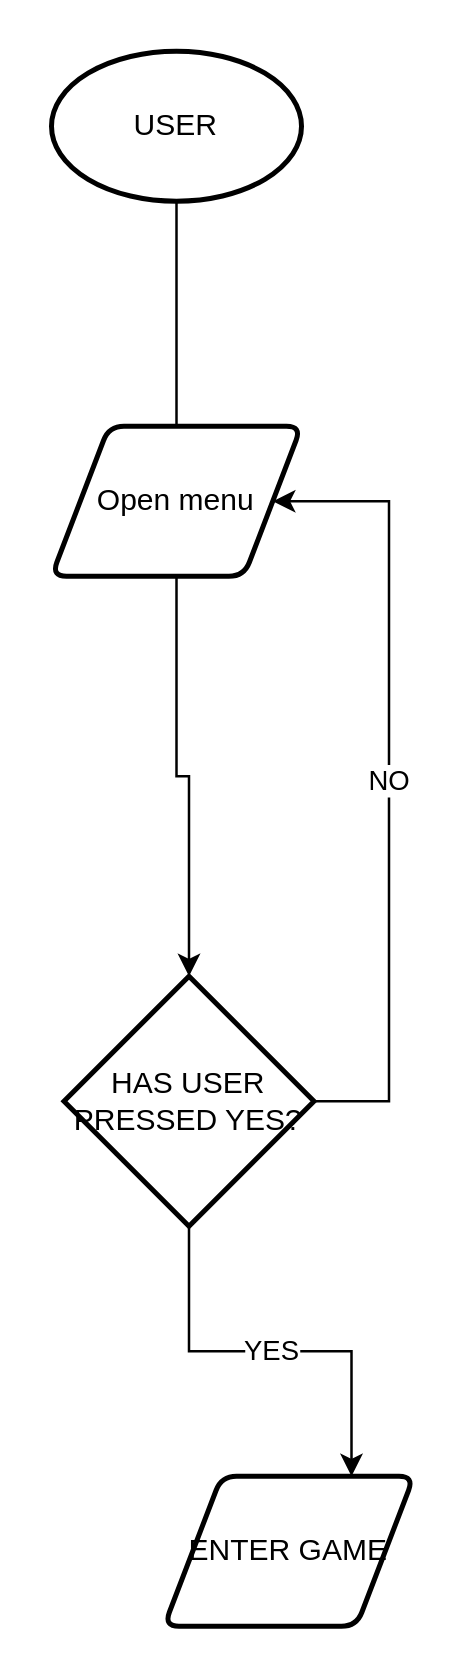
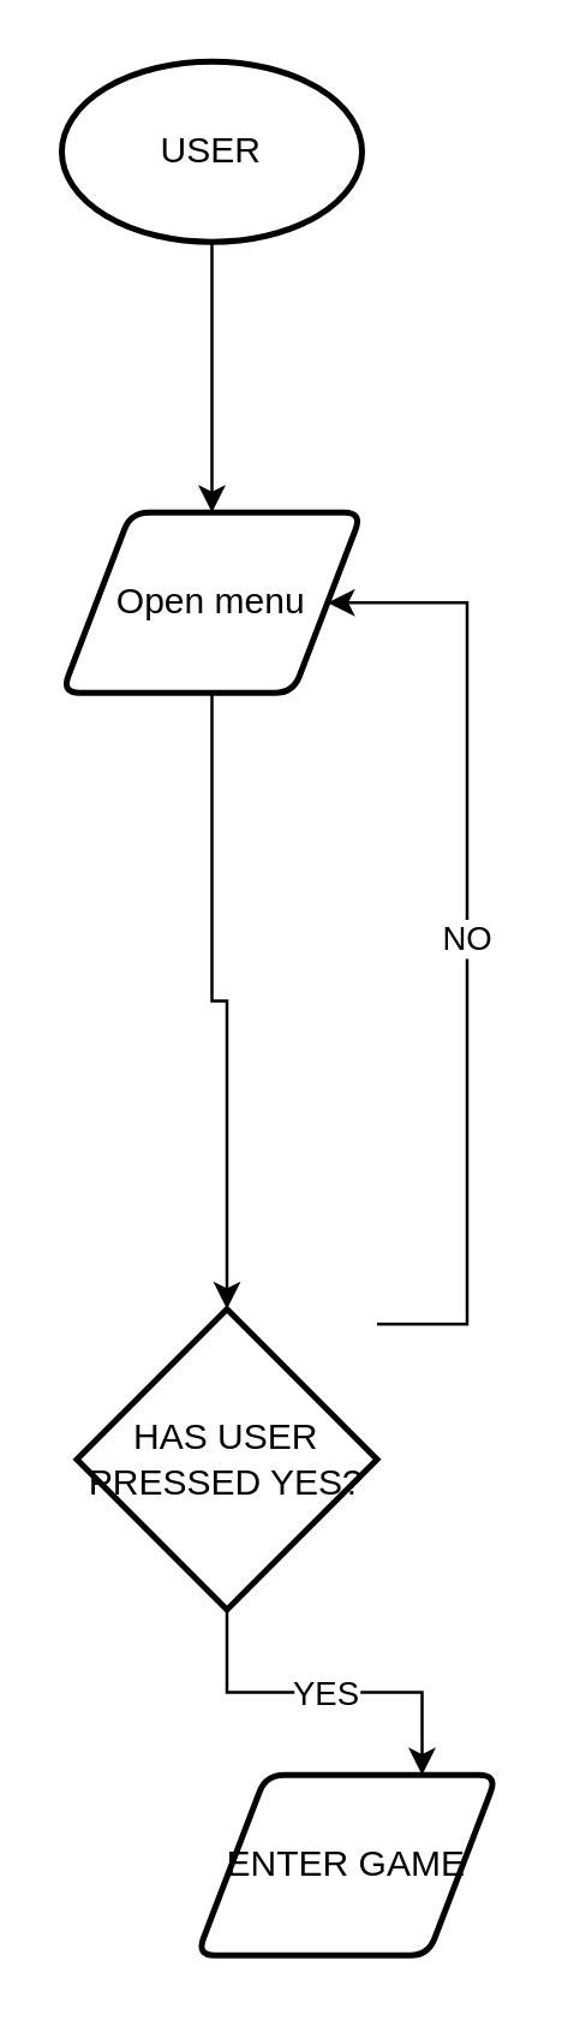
  <mxCell id="0" />
  <mxCell id="1" parent="0" />
- <mxCell id="2" style="edgeStyle=orthogonalEdgeStyle;rounded=0;orthogonalLoop=1;jettySize=auto;html=1;endArrow=none;" edge="1" parent="1" source="3" target="5"><mxGeometry relative="1" as="geometry" /></mxCell>
+ <mxCell id="2" style="edgeStyle=orthogonalEdgeStyle;rounded=0;orthogonalLoop=1;jettySize=auto;html=1;" edge="1" parent="1" source="3" target="5"><mxGeometry relative="1" as="geometry" /></mxCell>
  <mxCell id="3" value="USER" style="strokeWidth=2;html=1;shape=mxgraph.flowchart.start_1;whiteSpace=wrap;" vertex="1" parent="1"><mxGeometry x="20" y="20" width="100" height="60" as="geometry" /></mxCell>
  <mxCell id="4" style="edgeStyle=orthogonalEdgeStyle;rounded=0;orthogonalLoop=1;jettySize=auto;html=1;entryX=0.5;entryY=0;entryDx=0;entryDy=0;entryPerimeter=0;" edge="1" parent="1" source="5" target="8"><mxGeometry relative="1" as="geometry" /></mxCell>
  <mxCell id="5" value="Open menu" style="shape=parallelogram;html=1;strokeWidth=2;perimeter=parallelogramPerimeter;whiteSpace=wrap;rounded=1;arcSize=12;size=0.23;" vertex="1" parent="1"><mxGeometry x="20" y="170" width="100" height="60" as="geometry" /></mxCell>
  <mxCell id="6" value="NO" style="edgeStyle=orthogonalEdgeStyle;rounded=0;orthogonalLoop=1;jettySize=auto;html=1;entryX=1;entryY=0.5;entryDx=0;entryDy=0;" edge="1" parent="1" source="8" target="5"><mxGeometry relative="1" as="geometry"><Array as="points"><mxPoint x="155" y="440" /><mxPoint x="155" y="200" /></Array></mxGeometry></mxCell>
  <mxCell id="7" value="YES" style="edgeStyle=orthogonalEdgeStyle;rounded=0;orthogonalLoop=1;jettySize=auto;html=1;entryX=0.75;entryY=0;entryDx=0;entryDy=0;" edge="1" parent="1" source="8" target="9"><mxGeometry relative="1" as="geometry" /></mxCell>
- <mxCell id="8" value="HAS USER PRESSED YES?" style="strokeWidth=2;html=1;shape=mxgraph.flowchart.decision;whiteSpace=wrap;" vertex="1" parent="1"><mxGeometry x="25" y="390" width="100" height="100" as="geometry" /></mxCell>
+ <mxCell id="8" value="HAS USER PRESSED YES?" style="strokeWidth=2;html=1;shape=mxgraph.flowchart.decision;whiteSpace=wrap;" vertex="1" parent="1"><mxGeometry x="25" y="435" width="100" height="100" as="geometry" /></mxCell>
  <mxCell id="9" value="ENTER GAME" style="shape=parallelogram;html=1;strokeWidth=2;perimeter=parallelogramPerimeter;whiteSpace=wrap;rounded=1;arcSize=12;size=0.23;" vertex="1" parent="1"><mxGeometry x="65" y="590" width="100" height="60" as="geometry" /></mxCell>
